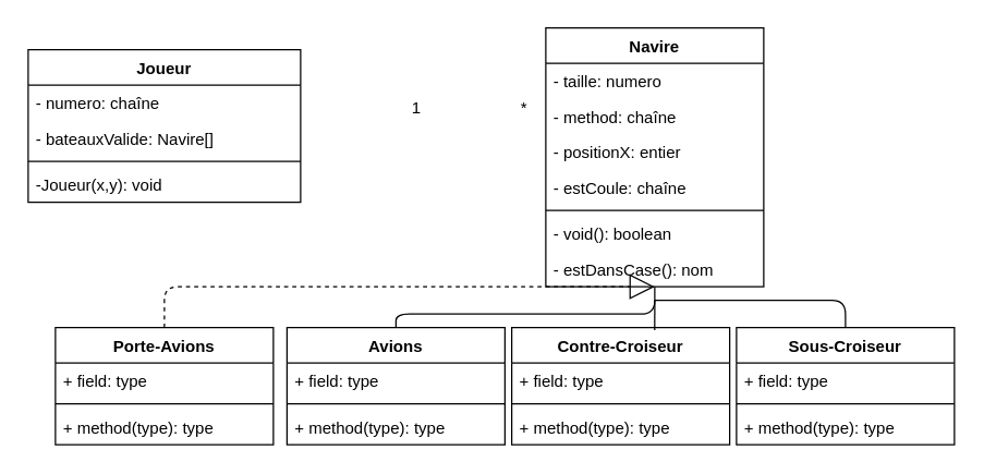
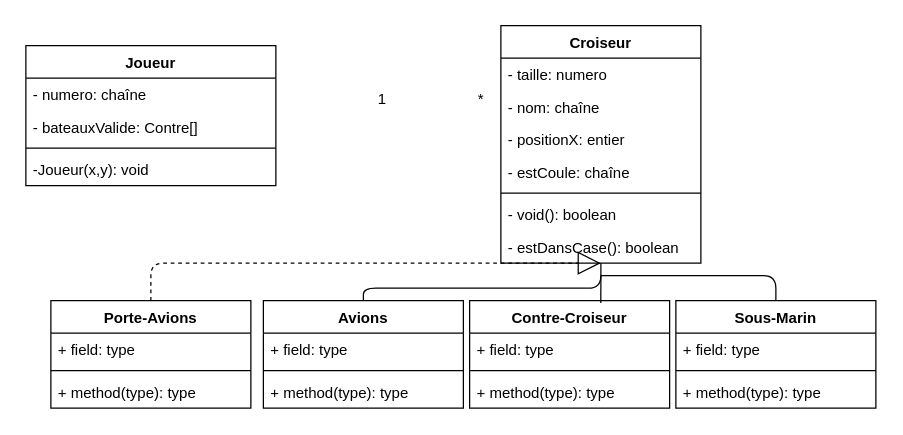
  <mxCell id="0" />
  <mxCell id="1" parent="0" />
  <mxCell id="2" value="Joueur" style="swimlane;fontStyle=1;align=center;verticalAlign=top;childLayout=stackLayout;horizontal=1;startSize=26;horizontalStack=0;resizeParent=1;resizeParentMax=0;resizeLast=0;collapsible=1;marginBottom=0;" vertex="1" parent="1"><mxGeometry x="20" y="36" width="200" height="112" as="geometry" /></mxCell>
  <mxCell id="3" value="- numero: chaîne" style="text;strokeColor=none;fillColor=none;align=left;verticalAlign=top;spacingLeft=4;spacingRight=4;overflow=hidden;rotatable=0;points=[[0,0.5],[1,0.5]];portConstraint=eastwest;" vertex="1" parent="2"><mxGeometry y="26" width="200" height="26" as="geometry" /></mxCell>
- <mxCell id="4" value="- bateauxValide: Navire[]" style="text;strokeColor=none;fillColor=none;align=left;verticalAlign=top;spacingLeft=4;spacingRight=4;overflow=hidden;rotatable=0;points=[[0,0.5],[1,0.5]];portConstraint=eastwest;" vertex="1" parent="2"><mxGeometry y="52" width="200" height="26" as="geometry" /></mxCell>
+ <mxCell id="4" value="- bateauxValide: Contre[]" style="text;strokeColor=none;fillColor=none;align=left;verticalAlign=top;spacingLeft=4;spacingRight=4;overflow=hidden;rotatable=0;points=[[0,0.5],[1,0.5]];portConstraint=eastwest;" vertex="1" parent="2"><mxGeometry y="52" width="200" height="26" as="geometry" /></mxCell>
  <mxCell id="5" value="" style="line;strokeWidth=1;fillColor=none;align=left;verticalAlign=middle;spacingTop=-1;spacingLeft=3;spacingRight=3;rotatable=0;labelPosition=right;points=[];portConstraint=eastwest;" vertex="1" parent="2"><mxGeometry y="78" width="200" height="8" as="geometry" /></mxCell>
  <mxCell id="6" value="-Joueur(x,y): void" style="text;strokeColor=none;fillColor=none;align=left;verticalAlign=top;spacingLeft=4;spacingRight=4;overflow=hidden;rotatable=0;points=[[0,0.5],[1,0.5]];portConstraint=eastwest;" vertex="1" parent="2"><mxGeometry y="86" width="200" height="26" as="geometry" /></mxCell>
- <mxCell id="7" value="Navire" style="swimlane;fontStyle=1;align=center;verticalAlign=top;childLayout=stackLayout;horizontal=1;startSize=26;horizontalStack=0;resizeParent=1;resizeParentMax=0;resizeLast=0;collapsible=1;marginBottom=0;" vertex="1" parent="1"><mxGeometry x="400" y="20" width="160" height="190" as="geometry" /></mxCell>
+ <mxCell id="7" value="Croiseur" style="swimlane;fontStyle=1;align=center;verticalAlign=top;childLayout=stackLayout;horizontal=1;startSize=26;horizontalStack=0;resizeParent=1;resizeParentMax=0;resizeLast=0;collapsible=1;marginBottom=0;" vertex="1" parent="1"><mxGeometry x="400" y="20" width="160" height="190" as="geometry" /></mxCell>
  <mxCell id="8" value="- taille: numero" style="text;strokeColor=none;fillColor=none;align=left;verticalAlign=top;spacingLeft=4;spacingRight=4;overflow=hidden;rotatable=0;points=[[0,0.5],[1,0.5]];portConstraint=eastwest;" vertex="1" parent="7"><mxGeometry y="26" width="160" height="26" as="geometry" /></mxCell>
- <mxCell id="9" value="- method: chaîne" style="text;strokeColor=none;fillColor=none;align=left;verticalAlign=top;spacingLeft=4;spacingRight=4;overflow=hidden;rotatable=0;points=[[0,0.5],[1,0.5]];portConstraint=eastwest;" vertex="1" parent="7"><mxGeometry y="52" width="160" height="26" as="geometry" /></mxCell>
+ <mxCell id="9" value="- nom: chaîne" style="text;strokeColor=none;fillColor=none;align=left;verticalAlign=top;spacingLeft=4;spacingRight=4;overflow=hidden;rotatable=0;points=[[0,0.5],[1,0.5]];portConstraint=eastwest;" vertex="1" parent="7"><mxGeometry y="52" width="160" height="26" as="geometry" /></mxCell>
  <mxCell id="10" value="- positionX: entier" style="text;strokeColor=none;fillColor=none;align=left;verticalAlign=top;spacingLeft=4;spacingRight=4;overflow=hidden;rotatable=0;points=[[0,0.5],[1,0.5]];portConstraint=eastwest;" vertex="1" parent="7"><mxGeometry y="78" width="160" height="26" as="geometry" /></mxCell>
  <mxCell id="11" value="- estCoule: chaîne" style="text;strokeColor=none;fillColor=none;align=left;verticalAlign=top;spacingLeft=4;spacingRight=4;overflow=hidden;rotatable=0;points=[[0,0.5],[1,0.5]];portConstraint=eastwest;" vertex="1" parent="7"><mxGeometry y="104" width="160" height="26" as="geometry" /></mxCell>
  <mxCell id="12" value="" style="line;strokeWidth=1;fillColor=none;align=left;verticalAlign=middle;spacingTop=-1;spacingLeft=3;spacingRight=3;rotatable=0;labelPosition=right;points=[];portConstraint=eastwest;" vertex="1" parent="7"><mxGeometry y="130" width="160" height="8" as="geometry" /></mxCell>
  <mxCell id="13" value="- void(): boolean" style="text;strokeColor=none;fillColor=none;align=left;verticalAlign=top;spacingLeft=4;spacingRight=4;overflow=hidden;rotatable=0;points=[[0,0.5],[1,0.5]];portConstraint=eastwest;" vertex="1" parent="7"><mxGeometry y="138" width="160" height="26" as="geometry" /></mxCell>
- <mxCell id="14" value="- estDansCase(): nom" style="text;strokeColor=none;fillColor=none;align=left;verticalAlign=top;spacingLeft=4;spacingRight=4;overflow=hidden;rotatable=0;points=[[0,0.5],[1,0.5]];portConstraint=eastwest;" vertex="1" parent="7"><mxGeometry y="164" width="160" height="26" as="geometry" /></mxCell>
+ <mxCell id="14" value="- estDansCase(): boolean" style="text;strokeColor=none;fillColor=none;align=left;verticalAlign=top;spacingLeft=4;spacingRight=4;overflow=hidden;rotatable=0;points=[[0,0.5],[1,0.5]];portConstraint=eastwest;" vertex="1" parent="7"><mxGeometry y="164" width="160" height="26" as="geometry" /></mxCell>
  <mxCell id="15" value="*" style="text;html=1;resizable=0;points=[];autosize=1;align=left;verticalAlign=top;spacingTop=-4;" vertex="1" parent="1"><mxGeometry x="380" y="69" width="20" height="20" as="geometry" /></mxCell>
  <mxCell id="16" value="1" style="text;html=1;resizable=0;points=[];autosize=1;align=left;verticalAlign=top;spacingTop=-4;" vertex="1" parent="1"><mxGeometry x="300" y="69" width="20" height="20" as="geometry" /></mxCell>
  <mxCell id="17" value="Porte-Avions" style="swimlane;fontStyle=1;align=center;verticalAlign=top;childLayout=stackLayout;horizontal=1;startSize=26;horizontalStack=0;resizeParent=1;resizeParentMax=0;resizeLast=0;collapsible=1;marginBottom=0;" vertex="1" parent="1"><mxGeometry x="40" y="240" width="160" height="86" as="geometry" /></mxCell>
  <mxCell id="18" value="+ field: type" style="text;strokeColor=none;fillColor=none;align=left;verticalAlign=top;spacingLeft=4;spacingRight=4;overflow=hidden;rotatable=0;points=[[0,0.5],[1,0.5]];portConstraint=eastwest;" vertex="1" parent="17"><mxGeometry y="26" width="160" height="26" as="geometry" /></mxCell>
  <mxCell id="19" value="" style="line;strokeWidth=1;fillColor=none;align=left;verticalAlign=middle;spacingTop=-1;spacingLeft=3;spacingRight=3;rotatable=0;labelPosition=right;points=[];portConstraint=eastwest;" vertex="1" parent="17"><mxGeometry y="52" width="160" height="8" as="geometry" /></mxCell>
  <mxCell id="20" value="+ method(type): type" style="text;strokeColor=none;fillColor=none;align=left;verticalAlign=top;spacingLeft=4;spacingRight=4;overflow=hidden;rotatable=0;points=[[0,0.5],[1,0.5]];portConstraint=eastwest;" vertex="1" parent="17"><mxGeometry y="60" width="160" height="26" as="geometry" /></mxCell>
  <mxCell id="21" value="Avions" style="swimlane;fontStyle=1;align=center;verticalAlign=top;childLayout=stackLayout;horizontal=1;startSize=26;horizontalStack=0;resizeParent=1;resizeParentMax=0;resizeLast=0;collapsible=1;marginBottom=0;" vertex="1" parent="1"><mxGeometry x="210" y="240" width="160" height="86" as="geometry" /></mxCell>
  <mxCell id="22" value="+ field: type" style="text;strokeColor=none;fillColor=none;align=left;verticalAlign=top;spacingLeft=4;spacingRight=4;overflow=hidden;rotatable=0;points=[[0,0.5],[1,0.5]];portConstraint=eastwest;" vertex="1" parent="21"><mxGeometry y="26" width="160" height="26" as="geometry" /></mxCell>
  <mxCell id="23" value="" style="line;strokeWidth=1;fillColor=none;align=left;verticalAlign=middle;spacingTop=-1;spacingLeft=3;spacingRight=3;rotatable=0;labelPosition=right;points=[];portConstraint=eastwest;" vertex="1" parent="21"><mxGeometry y="52" width="160" height="8" as="geometry" /></mxCell>
  <mxCell id="24" value="+ method(type): type" style="text;strokeColor=none;fillColor=none;align=left;verticalAlign=top;spacingLeft=4;spacingRight=4;overflow=hidden;rotatable=0;points=[[0,0.5],[1,0.5]];portConstraint=eastwest;" vertex="1" parent="21"><mxGeometry y="60" width="160" height="26" as="geometry" /></mxCell>
  <mxCell id="25" value="Contre-Croiseur" style="swimlane;fontStyle=1;align=center;verticalAlign=top;childLayout=stackLayout;horizontal=1;startSize=26;horizontalStack=0;resizeParent=1;resizeParentMax=0;resizeLast=0;collapsible=1;marginBottom=0;" vertex="1" parent="1"><mxGeometry x="375" y="240" width="160" height="86" as="geometry" /></mxCell>
  <mxCell id="26" value="+ field: type" style="text;strokeColor=none;fillColor=none;align=left;verticalAlign=top;spacingLeft=4;spacingRight=4;overflow=hidden;rotatable=0;points=[[0,0.5],[1,0.5]];portConstraint=eastwest;" vertex="1" parent="25"><mxGeometry y="26" width="160" height="26" as="geometry" /></mxCell>
  <mxCell id="27" value="" style="line;strokeWidth=1;fillColor=none;align=left;verticalAlign=middle;spacingTop=-1;spacingLeft=3;spacingRight=3;rotatable=0;labelPosition=right;points=[];portConstraint=eastwest;" vertex="1" parent="25"><mxGeometry y="52" width="160" height="8" as="geometry" /></mxCell>
  <mxCell id="28" value="+ method(type): type" style="text;strokeColor=none;fillColor=none;align=left;verticalAlign=top;spacingLeft=4;spacingRight=4;overflow=hidden;rotatable=0;points=[[0,0.5],[1,0.5]];portConstraint=eastwest;" vertex="1" parent="25"><mxGeometry y="60" width="160" height="26" as="geometry" /></mxCell>
- <mxCell id="29" value="Sous-Croiseur" style="swimlane;fontStyle=1;align=center;verticalAlign=top;childLayout=stackLayout;horizontal=1;startSize=26;horizontalStack=0;resizeParent=1;resizeParentMax=0;resizeLast=0;collapsible=1;marginBottom=0;" vertex="1" parent="1"><mxGeometry x="540" y="240" width="160" height="86" as="geometry" /></mxCell>
+ <mxCell id="29" value="Sous-Marin" style="swimlane;fontStyle=1;align=center;verticalAlign=top;childLayout=stackLayout;horizontal=1;startSize=26;horizontalStack=0;resizeParent=1;resizeParentMax=0;resizeLast=0;collapsible=1;marginBottom=0;" vertex="1" parent="1"><mxGeometry x="540" y="240" width="160" height="86" as="geometry" /></mxCell>
  <mxCell id="30" value="+ field: type" style="text;strokeColor=none;fillColor=none;align=left;verticalAlign=top;spacingLeft=4;spacingRight=4;overflow=hidden;rotatable=0;points=[[0,0.5],[1,0.5]];portConstraint=eastwest;" vertex="1" parent="29"><mxGeometry y="26" width="160" height="26" as="geometry" /></mxCell>
  <mxCell id="31" value="" style="line;strokeWidth=1;fillColor=none;align=left;verticalAlign=middle;spacingTop=-1;spacingLeft=3;spacingRight=3;rotatable=0;labelPosition=right;points=[];portConstraint=eastwest;" vertex="1" parent="29"><mxGeometry y="52" width="160" height="8" as="geometry" /></mxCell>
  <mxCell id="32" value="+ method(type): type" style="text;strokeColor=none;fillColor=none;align=left;verticalAlign=top;spacingLeft=4;spacingRight=4;overflow=hidden;rotatable=0;points=[[0,0.5],[1,0.5]];portConstraint=eastwest;" vertex="1" parent="29"><mxGeometry y="60" width="160" height="26" as="geometry" /></mxCell>
  <mxCell id="33" value="" style="endArrow=block;endSize=16;endFill=0;html=1;dashed=1;" edge="1" parent="1" source="17" target="7"><mxGeometry width="160" relative="1" as="geometry"><mxPoint x="190" y="350" as="sourcePoint" /><mxPoint x="420" y="210" as="targetPoint" /><Array as="points"><mxPoint x="120" y="210" /><mxPoint x="480" y="210" /></Array></mxGeometry></mxCell>
  <mxCell id="34" value="" style="endArrow=none;html=1;exitX=0.5;exitY=0;exitDx=0;exitDy=0;" edge="1" parent="1" source="21"><mxGeometry width="50" height="50" relative="1" as="geometry"><mxPoint x="180" y="410" as="sourcePoint" /><mxPoint x="480" y="210" as="targetPoint" /><Array as="points"><mxPoint x="290" y="230" /><mxPoint x="480" y="230" /></Array></mxGeometry></mxCell>
  <mxCell id="35" value="" style="endArrow=none;html=1;exitX=0.656;exitY=0.023;exitDx=0;exitDy=0;exitPerimeter=0;" edge="1" parent="1" source="25"><mxGeometry width="50" height="50" relative="1" as="geometry"><mxPoint x="380" y="410" as="sourcePoint" /><mxPoint x="480" y="220" as="targetPoint" /></mxGeometry></mxCell>
  <mxCell id="36" value="" style="endArrow=none;html=1;exitX=0.5;exitY=0;exitDx=0;exitDy=0;" edge="1" parent="1" source="29"><mxGeometry width="50" height="50" relative="1" as="geometry"><mxPoint x="520" y="400" as="sourcePoint" /><mxPoint x="480" y="220" as="targetPoint" /><Array as="points"><mxPoint x="620" y="220" /></Array></mxGeometry></mxCell>
